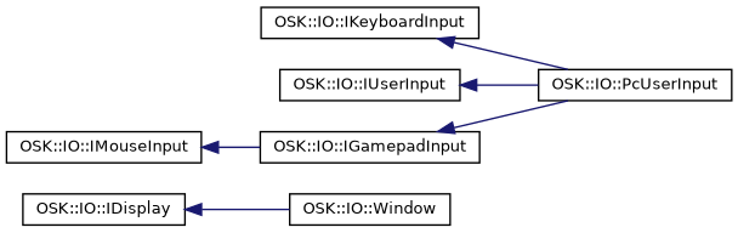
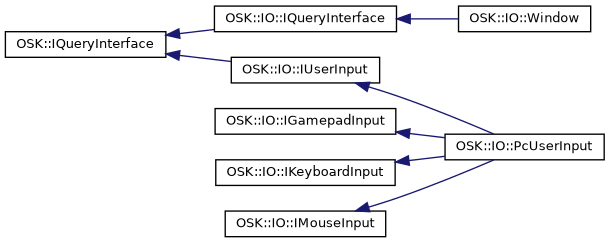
  digraph {
    rankdir=LR
    node [color=black fillcolor=white fontname=Helvetica fontsize=10 shape=record style=filled]
    edge [color=midnightblue dir=back fontname=Helvetica fontsize=10 labelfontname=Helvetica labelfontsize=10 style=solid]
    n1 [height=0.2 label="OSK::IO::Window" width=0.4]
    n2 [height=0.2 label="OSK::IO::IGamepadInput" width=0.4]
    n3 [height=0.2 label="OSK::IO::PcUserInput" width=0.4]
    n4 [height=0.2 label="OSK::IO::IKeyboardInput" width=0.4]
    n5 [height=0.2 label="OSK::IO::IMouseInput" width=0.4]
-   n7 [height=0.2 label="OSK::IO::IDisplay" width=0.4]
+   n6 [height=0.2 label="OSK::IQueryInterface" width=0.4]
+   n7 [height=0.2 label="OSK::IO::IQueryInterface" width=0.4]
    n8 [height=0.2 label="OSK::IO::IUserInput" width=0.4]
    n2 -> n3
    n4 -> n3
-   n5 -> n2
+   n5 -> n3
+   n6 -> n7
+   n6 -> n8
    n7 -> n1
    n8 -> n3
  }
